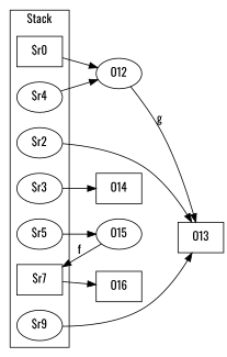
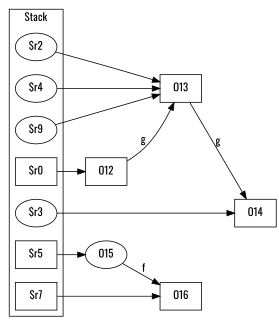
  digraph {
    fontname=Oswald
    rankDir=LR
    rankdir=LR
    node [fontname=Oswald shape=box]
    edge [fontname=Oswald]
    "$r0"
    "$r2" [shape=""]
    "$r3" [shape=""]
    "$r4" [shape=""]
-   "$r5" [shape=""]
+   "$r5"
    "$r7"
    "$r9" [shape=""]
-   O12 [shape=ellipse]
+   O12
    O13
    O14
    O15 [shape=ellipse]
    O16
    subgraph cluster_1 {
      label=Stack
      "$r0"
      "$r2"
      "$r3"
      "$r4"
      "$r5"
      "$r7"
      "$r9"
    }
    "$r0" -> O12
    "$r2" -> O13
    "$r3" -> O14
-   "$r4" -> O12
+   "$r4" -> O13
    "$r5" -> O15
    "$r7" -> O16
    "$r9" -> O13
    O12 -> O13 [label=g weight=0.2]
-   O15 -> "$r7" [label=f weight=0.2]
+   O13 -> O14 [label=g weight=0.2]
+   O15 -> O16 [label=f weight=0.2]
  }
